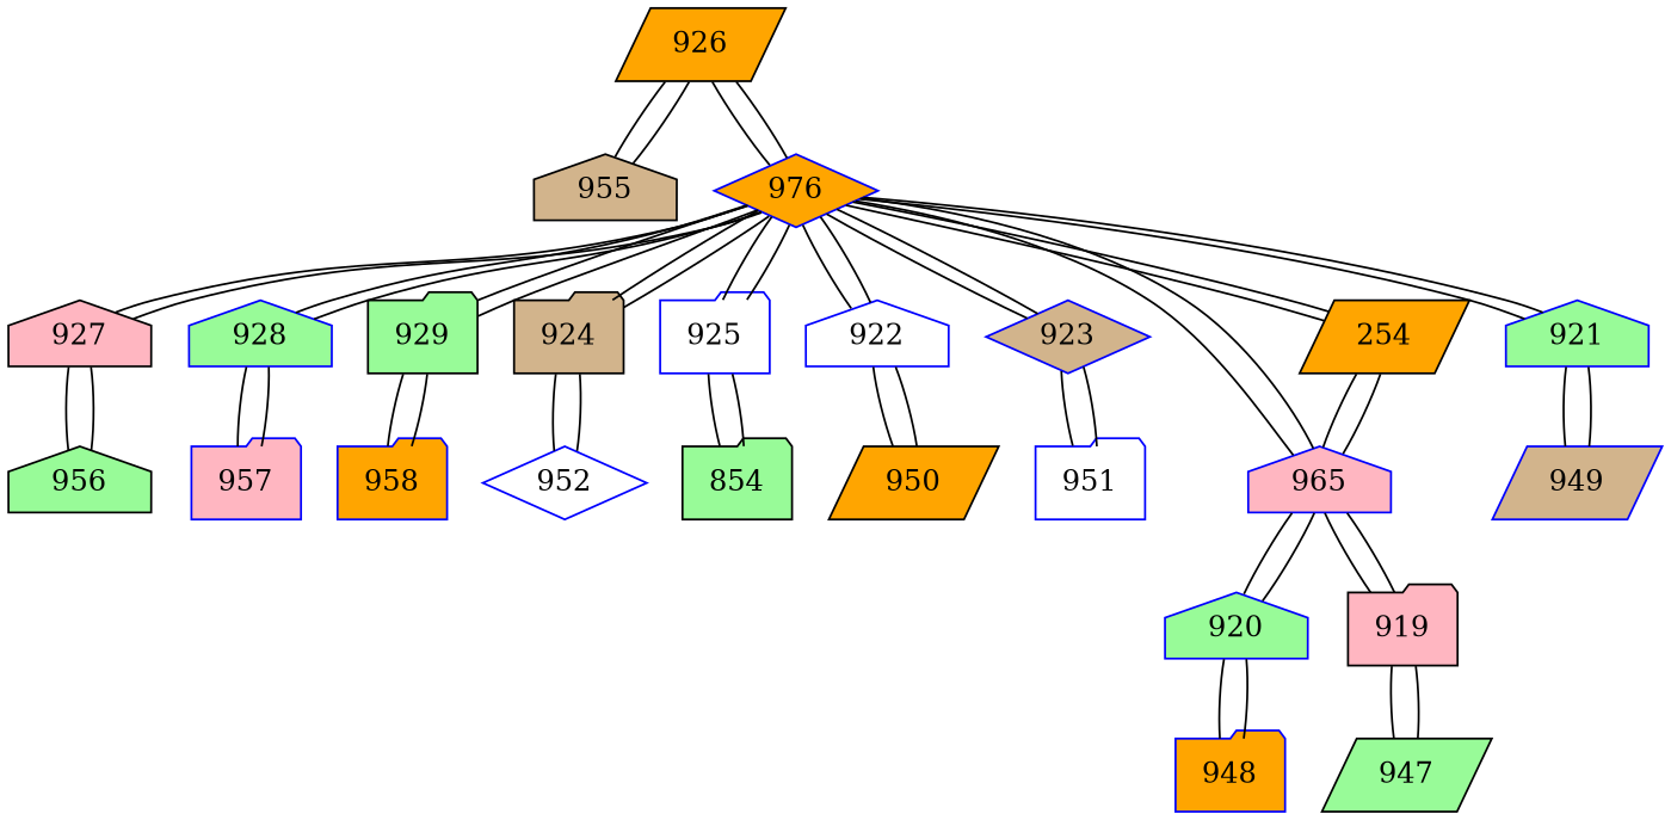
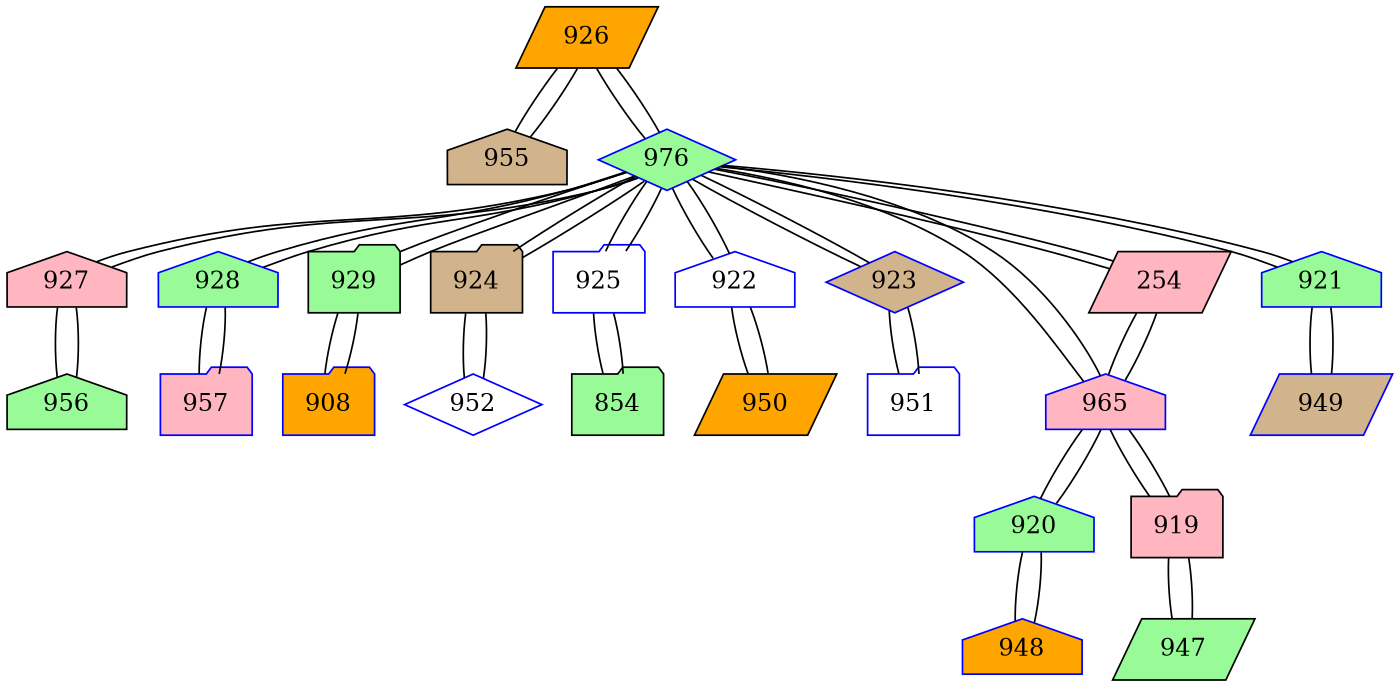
  graph {
    node [color=blue fillcolor=palegreen shape=house style=filled]
    926 [color=black fillcolor=orange shape=parallelogram]
    955 [color=black fillcolor=tan]
-   976 [fillcolor=orange shape=diamond]
+   976 [shape=diamond]
    956 [color=black]
    927 [color=black fillcolor=lightpink]
    957 [fillcolor=lightpink shape=folder]
    928
-   958 [fillcolor=orange shape=folder]
+   958 [fillcolor=orange shape=folder label=908]
    929 [color=black shape=folder]
    924 [color=black fillcolor=tan shape=folder]
    952 [fillcolor=white shape=diamond]
    925 [fillcolor=white shape=folder]
    n13 [color=black label=854 shape=folder]
    922 [fillcolor=white]
    950 [color=black fillcolor=orange shape=parallelogram]
    923 [fillcolor=tan shape=diamond]
    951 [fillcolor=white shape=folder]
    920
    n19 [fillcolor=lightpink label=965]
-   948 [fillcolor=orange shape=folder]
+   948 [fillcolor=orange]
    921
    949 [fillcolor=tan shape=parallelogram]
    919 [color=black fillcolor=lightpink shape=folder]
    947 [color=black shape=parallelogram]
-   254 [color=black fillcolor=orange shape=parallelogram]
+   254 [color=black fillcolor=lightpink shape=parallelogram]
    subgraph sub_1 {
      926
      955
      976
    }
    subgraph sub_2 {
      956
      927
    }
    subgraph sub_3 {
      957
      928
    }
    subgraph sub_4 {
      976
      956
      927
    }
    subgraph sub_5 {
      958
      929
    }
    subgraph sub_6 {
      976
      924
      952
    }
    subgraph sub_7 {
      976
      925
      n13
    }
    subgraph sub_8 {
      924
      952
    }
    subgraph sub_9 {
      976
      922
      950
    }
    subgraph sub_10 {
      976
      923
      951
    }
    subgraph sub_11 {
      920
      n19
      948
    }
    subgraph sub_12 {
      925
      n13
    }
    subgraph sub_13 {
      926
      955
    }
    subgraph sub_14 {
      976
      921
      949
    }
    subgraph sub_15 {
      920
      948
    }
    subgraph sub_16 {
      n19
      919
      947
    }
    subgraph sub_17 {
      921
      949
    }
    subgraph sub_18 {
      926
      976
      927
      928
      929
      924
      925
      922
      923
      n19
      921
      254
    }
    subgraph sub_19 {
      922
      950
    }
    subgraph sub_20 {
      923
      951
    }
    subgraph sub_21 {
      919
      947
    }
    subgraph sub_22 {
      976
      n19
      254
    }
    subgraph sub_23 {
      976
      920
      n19
      919
      254
    }
    subgraph sub_24 {
      976
      958
      929
    }
    subgraph sub_25 {
      976
      957
      928
    }
    926 -- 955
    926 -- 976
    955 -- 926
    976 -- 926
    976 -- 927
    976 -- 928
    976 -- 929
    976 -- 924
    976 -- 925
    976 -- 922
    976 -- 923
    976 -- n19
    976 -- 921
    976 -- 254
    956 -- 927
    927 -- 976
    927 -- 956
    957 -- 928
    928 -- 976
    928 -- 957
    958 -- 929
    929 -- 976
    929 -- 958
    924 -- 976
    924 -- 952
    952 -- 924
    925 -- 976
    925 -- n13
    n13 -- 925
    922 -- 976
    922 -- 950
    950 -- 922
    923 -- 976
    923 -- 951
    951 -- 923
    920 -- n19
    920 -- 948
    n19 -- 976
    n19 -- 920
    n19 -- 919
    n19 -- 254
    948 -- 920
    921 -- 976
    921 -- 949
    949 -- 921
    919 -- n19
    919 -- 947
    947 -- 919
    254 -- 976
    254 -- n19
  }
